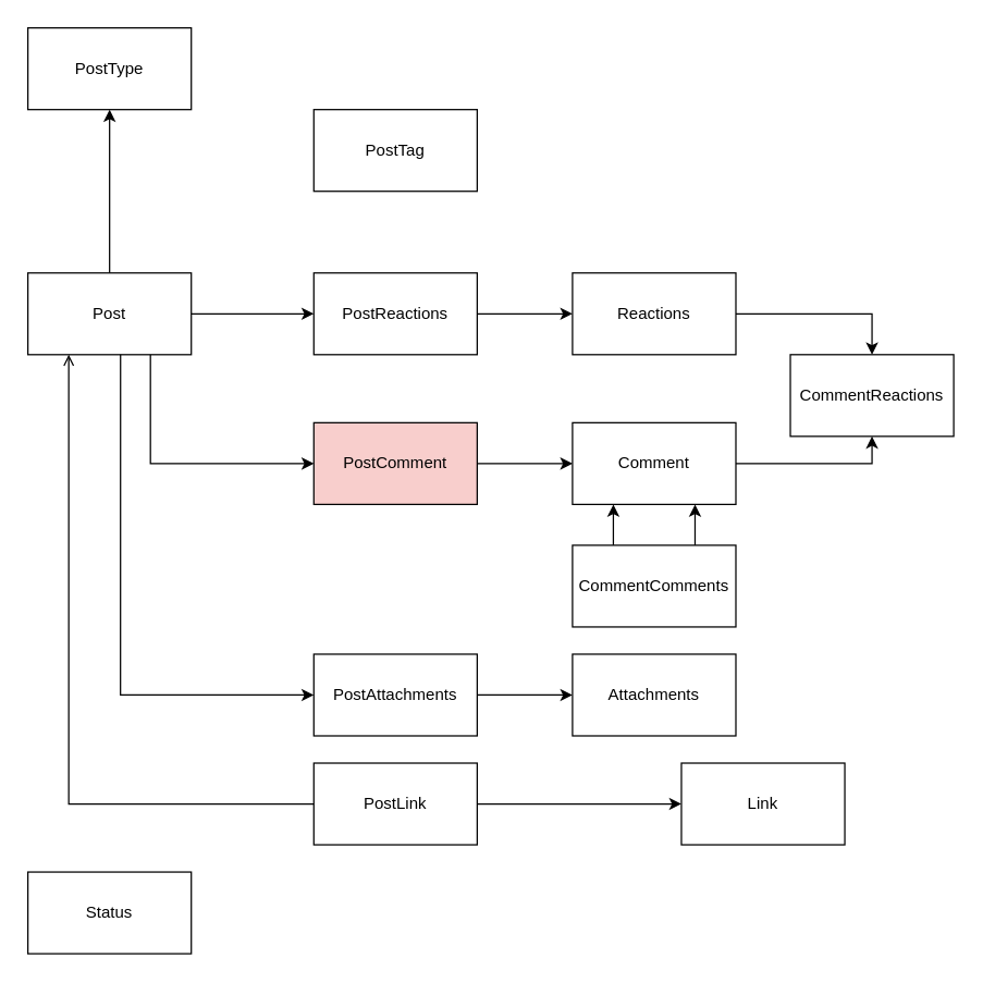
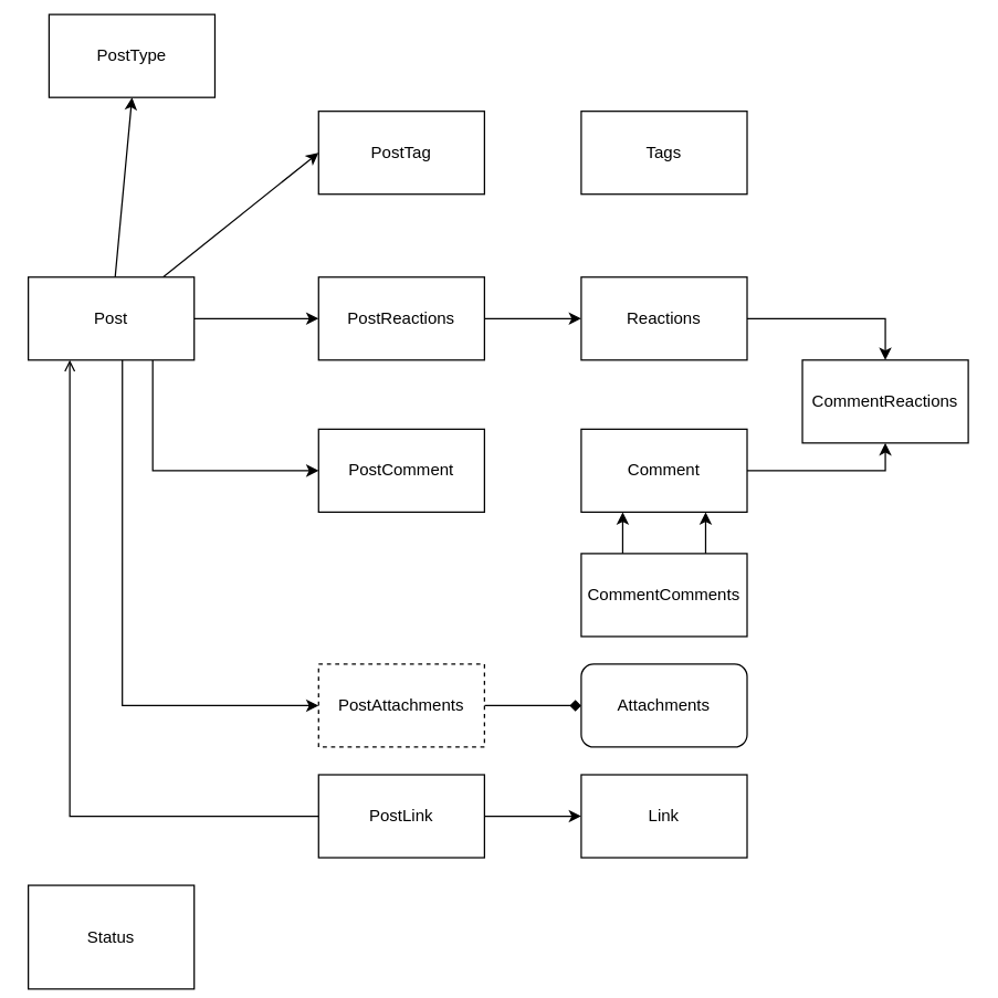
  <mxCell id="0" />
  <mxCell id="1" parent="0" />
  <mxCell id="2" style="rounded=0;orthogonalLoop=1;jettySize=auto;html=1;exitX=1;exitY=0.5;exitDx=0;exitDy=0;entryX=0;entryY=0.5;entryDx=0;entryDy=0;" parent="1" source="7" target="9" edge="1"><mxGeometry relative="1" as="geometry" /></mxCell>
  <mxCell id="3" style="edgeStyle=none;rounded=0;orthogonalLoop=1;jettySize=auto;html=1;entryX=0.5;entryY=1;entryDx=0;entryDy=0;" parent="1" source="7" target="11" edge="1"><mxGeometry relative="1" as="geometry" /></mxCell>
+ <mxCell id="4" style="edgeStyle=none;rounded=0;orthogonalLoop=1;jettySize=auto;html=1;entryX=0;entryY=0.5;entryDx=0;entryDy=0;" parent="1" source="7" target="10" edge="1"><mxGeometry relative="1" as="geometry" /></mxCell>
  <mxCell id="5" style="edgeStyle=orthogonalEdgeStyle;rounded=0;orthogonalLoop=1;jettySize=auto;html=1;exitX=0.75;exitY=1;exitDx=0;exitDy=0;entryX=0;entryY=0.5;entryDx=0;entryDy=0;" parent="1" source="7" target="21" edge="1"><mxGeometry relative="1" as="geometry" /></mxCell>
  <mxCell id="6" style="edgeStyle=orthogonalEdgeStyle;rounded=0;orthogonalLoop=1;jettySize=auto;html=1;exitX=0.567;exitY=0.983;exitDx=0;exitDy=0;entryX=0;entryY=0.5;entryDx=0;entryDy=0;exitPerimeter=0;" parent="1" source="7" target="30" edge="1"><mxGeometry relative="1" as="geometry" /></mxCell>
  <mxCell id="7" value="Post" style="rounded=0;whiteSpace=wrap;html=1;" parent="1" vertex="1"><mxGeometry x="20" y="200" width="120" height="60" as="geometry" /></mxCell>
  <mxCell id="8" style="edgeStyle=none;rounded=0;orthogonalLoop=1;jettySize=auto;html=1;exitX=1;exitY=0.5;exitDx=0;exitDy=0;entryX=0;entryY=0.5;entryDx=0;entryDy=0;" parent="1" source="9" target="19" edge="1"><mxGeometry relative="1" as="geometry" /></mxCell>
  <mxCell id="9" value="PostReactions" style="rounded=0;whiteSpace=wrap;html=1;" parent="1" vertex="1"><mxGeometry x="230" y="200" width="120" height="60" as="geometry" /></mxCell>
  <mxCell id="10" value="PostTag" style="rounded=0;whiteSpace=wrap;html=1;" parent="1" vertex="1"><mxGeometry x="230" y="80" width="120" height="60" as="geometry" /></mxCell>
- <mxCell id="11" value="PostType" style="rounded=0;whiteSpace=wrap;html=1;" parent="1" vertex="1"><mxGeometry x="20" y="20" width="120" height="60" as="geometry" /></mxCell>
+ <mxCell id="11" value="PostType" style="rounded=0;whiteSpace=wrap;html=1;" parent="1" vertex="1"><mxGeometry x="35" y="10" width="120" height="60" as="geometry" /></mxCell>
  <mxCell id="12" style="shape=link;rounded=0;orthogonalLoop=1;jettySize=auto;html=1;entryX=0.5;entryY=0;entryDx=0;entryDy=0;" parent="1" source="7" target="7" edge="1"><mxGeometry relative="1" as="geometry" /></mxCell>
- <mxCell id="13" value="Status" style="rounded=0;whiteSpace=wrap;html=1;" parent="1" vertex="1"><mxGeometry x="20" y="640" width="120" height="60" as="geometry" /></mxCell>
+ <mxCell id="13" value="Status" style="rounded=0;whiteSpace=wrap;html=1;" parent="1" vertex="1"><mxGeometry x="20" y="640" width="120" height="75" as="geometry" /></mxCell>
+ <mxCell id="14" value="Tags" style="rounded=0;whiteSpace=wrap;html=1;" parent="1" vertex="1"><mxGeometry x="420" y="80" width="120" height="60" as="geometry" /></mxCell>
  <mxCell id="15" style="edgeStyle=orthogonalEdgeStyle;rounded=0;orthogonalLoop=1;jettySize=auto;html=1;exitX=1;exitY=0.5;exitDx=0;exitDy=0;entryX=0;entryY=0.5;entryDx=0;entryDy=0;" parent="1" source="17" target="24" edge="1"><mxGeometry relative="1" as="geometry" /></mxCell>
  <mxCell id="16" style="edgeStyle=orthogonalEdgeStyle;rounded=0;orthogonalLoop=1;jettySize=auto;html=1;exitX=0;exitY=0.5;exitDx=0;exitDy=0;entryX=0.25;entryY=1;entryDx=0;entryDy=0;endArrow=open;" parent="1" source="17" target="7" edge="1"><mxGeometry relative="1" as="geometry" /></mxCell>
  <mxCell id="17" value="PostLink" style="rounded=0;whiteSpace=wrap;html=1;" parent="1" vertex="1"><mxGeometry x="230" y="560" width="120" height="60" as="geometry" /></mxCell>
  <mxCell id="18" style="edgeStyle=orthogonalEdgeStyle;rounded=0;orthogonalLoop=1;jettySize=auto;html=1;exitX=1;exitY=0.5;exitDx=0;exitDy=0;entryX=0.5;entryY=0;entryDx=0;entryDy=0;" parent="1" source="19" target="25" edge="1"><mxGeometry relative="1" as="geometry" /></mxCell>
  <mxCell id="19" value="Reactions" style="rounded=0;whiteSpace=wrap;html=1;" parent="1" vertex="1"><mxGeometry x="420" y="200" width="120" height="60" as="geometry" /></mxCell>
- <mxCell id="20" style="edgeStyle=orthogonalEdgeStyle;rounded=0;orthogonalLoop=1;jettySize=auto;html=1;exitX=1;exitY=0.5;exitDx=0;exitDy=0;entryX=0;entryY=0.5;entryDx=0;entryDy=0;" parent="1" source="21" target="23" edge="1"><mxGeometry relative="1" as="geometry" /></mxCell>
- <mxCell id="21" value="PostComment" style="rounded=0;whiteSpace=wrap;html=1;fillColor=#f8cecc;" parent="1" vertex="1"><mxGeometry x="230" y="310" width="120" height="60" as="geometry" /></mxCell>
+ <mxCell id="21" value="PostComment" style="rounded=0;whiteSpace=wrap;html=1;" parent="1" vertex="1"><mxGeometry x="230" y="310" width="120" height="60" as="geometry" /></mxCell>
  <mxCell id="22" style="edgeStyle=orthogonalEdgeStyle;rounded=0;orthogonalLoop=1;jettySize=auto;html=1;exitX=1;exitY=0.5;exitDx=0;exitDy=0;entryX=0.5;entryY=1;entryDx=0;entryDy=0;" parent="1" source="23" target="25" edge="1"><mxGeometry relative="1" as="geometry" /></mxCell>
  <mxCell id="23" value="Comment" style="rounded=0;whiteSpace=wrap;html=1;" parent="1" vertex="1"><mxGeometry x="420" y="310" width="120" height="60" as="geometry" /></mxCell>
- <mxCell id="24" value="Link" style="rounded=0;whiteSpace=wrap;html=1;" parent="1" vertex="1"><mxGeometry x="500" y="560" width="120" height="60" as="geometry" /></mxCell>
+ <mxCell id="24" value="Link" style="rounded=0;whiteSpace=wrap;html=1;" parent="1" vertex="1"><mxGeometry x="420" y="560" width="120" height="60" as="geometry" /></mxCell>
  <mxCell id="25" value="CommentReactions" style="rounded=0;whiteSpace=wrap;html=1;" parent="1" vertex="1"><mxGeometry x="580" y="260" width="120" height="60" as="geometry" /></mxCell>
  <mxCell id="26" style="edgeStyle=orthogonalEdgeStyle;rounded=0;orthogonalLoop=1;jettySize=auto;html=1;exitX=0.25;exitY=0;exitDx=0;exitDy=0;entryX=0.25;entryY=1;entryDx=0;entryDy=0;" parent="1" source="28" target="23" edge="1"><mxGeometry relative="1" as="geometry" /></mxCell>
  <mxCell id="27" style="edgeStyle=orthogonalEdgeStyle;rounded=0;orthogonalLoop=1;jettySize=auto;html=1;exitX=0.75;exitY=0;exitDx=0;exitDy=0;entryX=0.75;entryY=1;entryDx=0;entryDy=0;" parent="1" source="28" target="23" edge="1"><mxGeometry relative="1" as="geometry" /></mxCell>
  <mxCell id="28" value="CommentComments" style="rounded=0;whiteSpace=wrap;html=1;" parent="1" vertex="1"><mxGeometry x="420" y="400" width="120" height="60" as="geometry" /></mxCell>
- <mxCell id="29" style="edgeStyle=orthogonalEdgeStyle;rounded=0;orthogonalLoop=1;jettySize=auto;html=1;exitX=1;exitY=0.5;exitDx=0;exitDy=0;entryX=0;entryY=0.5;entryDx=0;entryDy=0;" parent="1" source="30" target="31" edge="1"><mxGeometry relative="1" as="geometry" /></mxCell>
- <mxCell id="30" value="PostAttachments" style="rounded=0;whiteSpace=wrap;html=1;" parent="1" vertex="1"><mxGeometry x="230" y="480" width="120" height="60" as="geometry" /></mxCell>
- <mxCell id="31" value="Attachments" style="rounded=0;whiteSpace=wrap;html=1;" parent="1" vertex="1"><mxGeometry x="420" y="480" width="120" height="60" as="geometry" /></mxCell>
+ <mxCell id="29" style="edgeStyle=orthogonalEdgeStyle;rounded=0;orthogonalLoop=1;jettySize=auto;html=1;exitX=1;exitY=0.5;exitDx=0;exitDy=0;entryX=0;entryY=0.5;entryDx=0;entryDy=0;endArrow=diamond;" parent="1" source="30" target="31" edge="1"><mxGeometry relative="1" as="geometry" /></mxCell>
+ <mxCell id="30" value="PostAttachments" style="rounded=0;whiteSpace=wrap;html=1;dashed=1;" parent="1" vertex="1"><mxGeometry x="230" y="480" width="120" height="60" as="geometry" /></mxCell>
+ <mxCell id="31" value="Attachments" style="whiteSpace=wrap;html=1;rounded=1;" parent="1" vertex="1"><mxGeometry x="420" y="480" width="120" height="60" as="geometry" /></mxCell>
